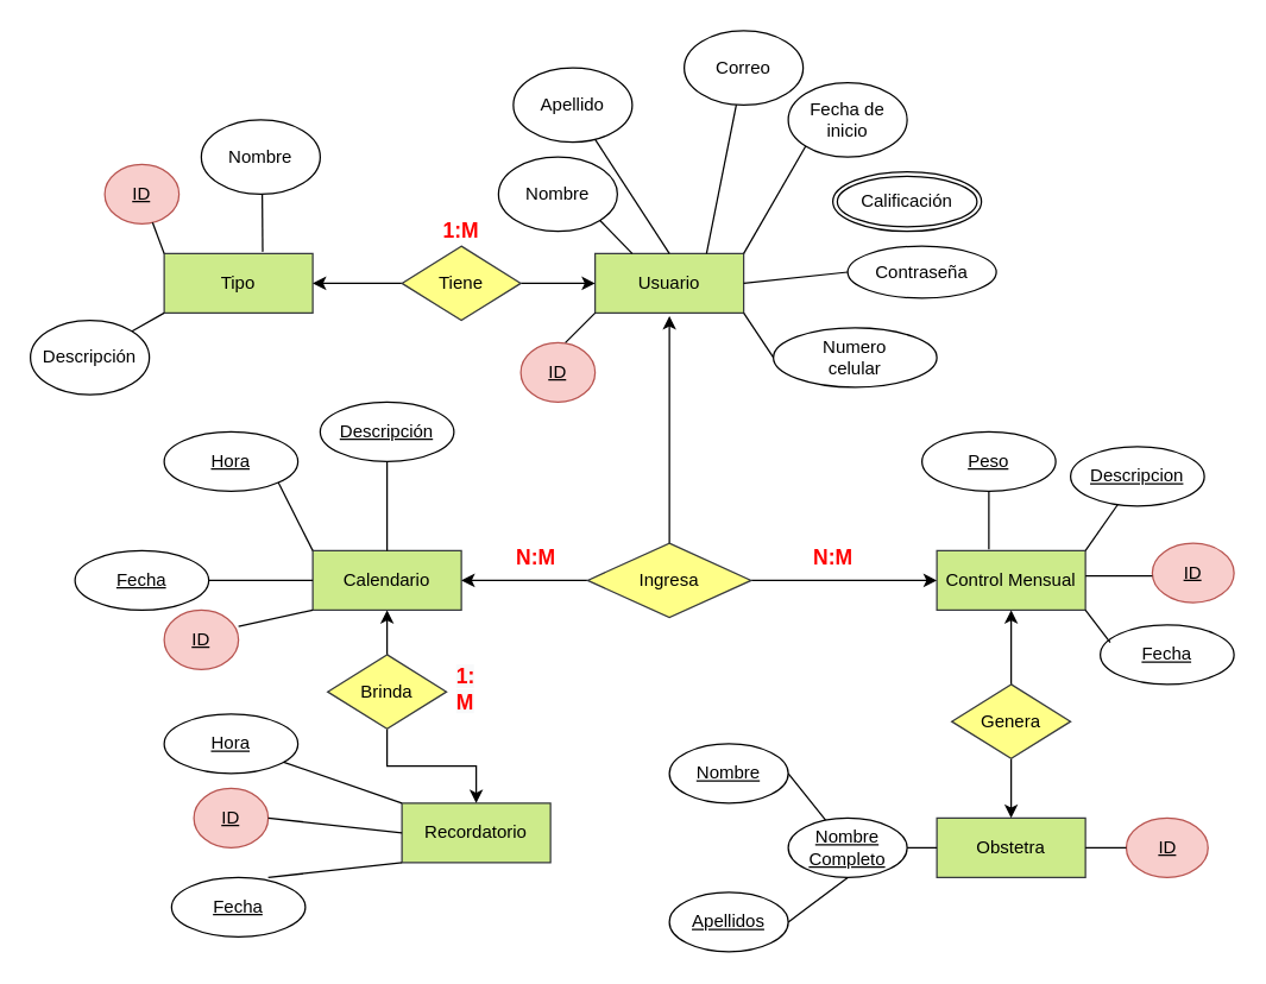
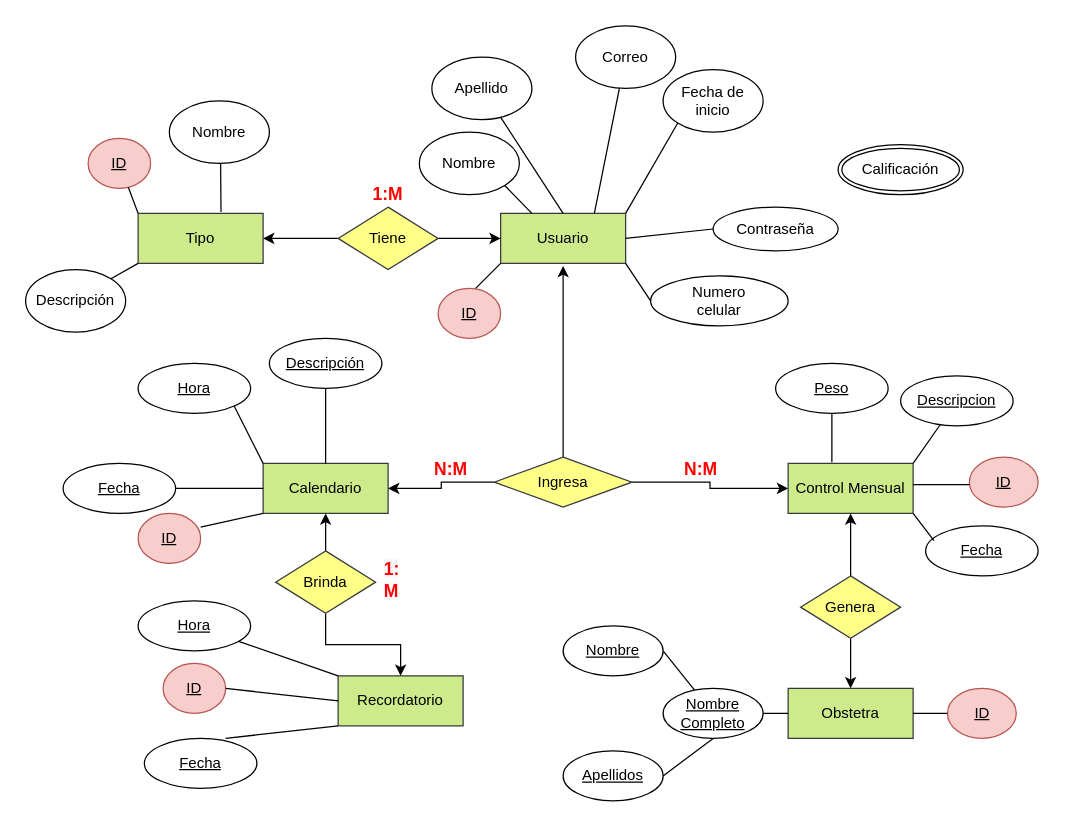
  <mxCell id="0" />
  <mxCell id="1" parent="0" />
  <mxCell id="2" value="Tipo" style="whiteSpace=wrap;html=1;align=center;fillColor=#cdeb8b;strokeColor=#36393d;" parent="1" vertex="1"><mxGeometry x="110" y="170" width="100" height="40" as="geometry" /></mxCell>
  <mxCell id="3" value="Control Mensual" style="whiteSpace=wrap;html=1;align=center;fillColor=#cdeb8b;strokeColor=#36393d;" parent="1" vertex="1"><mxGeometry x="630" y="370" width="100" height="40" as="geometry" /></mxCell>
  <mxCell id="4" value="Usuario" style="whiteSpace=wrap;html=1;align=center;fillColor=#cdeb8b;strokeColor=#36393d;" parent="1" vertex="1"><mxGeometry x="400" y="170" width="100" height="40" as="geometry" /></mxCell>
  <mxCell id="5" value="Calendario" style="whiteSpace=wrap;html=1;align=center;fillColor=#cdeb8b;strokeColor=#36393d;" parent="1" vertex="1"><mxGeometry x="210" y="370" width="100" height="40" as="geometry" /></mxCell>
  <mxCell id="6" value="Recordatorio" style="whiteSpace=wrap;html=1;align=center;fillColor=#cdeb8b;strokeColor=#36393d;" parent="1" vertex="1"><mxGeometry x="270" y="540" width="100" height="40" as="geometry" /></mxCell>
  <mxCell id="7" value="Obstetra" style="whiteSpace=wrap;html=1;align=center;fillColor=#cdeb8b;strokeColor=#36393d;" parent="1" vertex="1"><mxGeometry x="630" y="550" width="100" height="40" as="geometry" /></mxCell>
  <mxCell id="8" style="edgeStyle=orthogonalEdgeStyle;rounded=0;orthogonalLoop=1;jettySize=auto;html=1;exitX=0;exitY=0.5;exitDx=0;exitDy=0;entryX=1;entryY=0.5;entryDx=0;entryDy=0;" parent="1" source="10" target="2" edge="1"><mxGeometry relative="1" as="geometry" /></mxCell>
  <mxCell id="9" style="edgeStyle=orthogonalEdgeStyle;rounded=0;orthogonalLoop=1;jettySize=auto;html=1;entryX=0;entryY=0.5;entryDx=0;entryDy=0;" parent="1" source="10" target="4" edge="1"><mxGeometry relative="1" as="geometry" /></mxCell>
  <mxCell id="10" value="Tiene" style="shape=rhombus;perimeter=rhombusPerimeter;whiteSpace=wrap;html=1;align=center;fillColor=#ffff88;strokeColor=#36393d;" parent="1" vertex="1"><mxGeometry x="270" y="165" width="80" height="50" as="geometry" /></mxCell>
  <mxCell id="11" style="edgeStyle=orthogonalEdgeStyle;rounded=0;orthogonalLoop=1;jettySize=auto;html=1;entryX=0.5;entryY=1;entryDx=0;entryDy=0;" parent="1" source="13" target="3" edge="1"><mxGeometry relative="1" as="geometry" /></mxCell>
  <mxCell id="12" style="edgeStyle=orthogonalEdgeStyle;rounded=0;orthogonalLoop=1;jettySize=auto;html=1;entryX=0.5;entryY=0;entryDx=0;entryDy=0;" parent="1" source="13" target="7" edge="1"><mxGeometry relative="1" as="geometry" /></mxCell>
  <mxCell id="13" value="Genera" style="shape=rhombus;perimeter=rhombusPerimeter;whiteSpace=wrap;html=1;align=center;fillColor=#ffff88;strokeColor=#36393d;" parent="1" vertex="1"><mxGeometry x="640" y="460" width="80" height="50" as="geometry" /></mxCell>
  <mxCell id="14" style="edgeStyle=orthogonalEdgeStyle;rounded=0;orthogonalLoop=1;jettySize=auto;html=1;entryX=0.5;entryY=1;entryDx=0;entryDy=0;" parent="1" source="16" target="5" edge="1"><mxGeometry relative="1" as="geometry" /></mxCell>
  <mxCell id="15" style="edgeStyle=orthogonalEdgeStyle;rounded=0;orthogonalLoop=1;jettySize=auto;html=1;" parent="1" source="16" target="6" edge="1"><mxGeometry relative="1" as="geometry" /></mxCell>
  <mxCell id="16" value="Brinda" style="shape=rhombus;perimeter=rhombusPerimeter;whiteSpace=wrap;html=1;align=center;fillColor=#ffff88;strokeColor=#36393d;" parent="1" vertex="1"><mxGeometry x="220" y="440" width="80" height="50" as="geometry" /></mxCell>
  <mxCell id="17" style="edgeStyle=orthogonalEdgeStyle;rounded=0;orthogonalLoop=1;jettySize=auto;html=1;" parent="1" source="20" edge="1"><mxGeometry relative="1" as="geometry"><mxPoint x="450" y="212" as="targetPoint" /><Array as="points"><mxPoint x="450" y="212" /></Array></mxGeometry></mxCell>
  <mxCell id="18" style="edgeStyle=orthogonalEdgeStyle;rounded=0;orthogonalLoop=1;jettySize=auto;html=1;entryX=1;entryY=0.5;entryDx=0;entryDy=0;" parent="1" source="20" target="5" edge="1"><mxGeometry relative="1" as="geometry" /></mxCell>
  <mxCell id="19" style="edgeStyle=orthogonalEdgeStyle;rounded=0;orthogonalLoop=1;jettySize=auto;html=1;entryX=0;entryY=0.5;entryDx=0;entryDy=0;" parent="1" source="20" target="3" edge="1"><mxGeometry relative="1" as="geometry" /></mxCell>
- <mxCell id="20" value="Ingresa" style="shape=rhombus;perimeter=rhombusPerimeter;whiteSpace=wrap;html=1;align=center;fillColor=#ffff88;strokeColor=#36393d;" parent="1" vertex="1"><mxGeometry x="395" y="365" width="110" height="50" as="geometry" /></mxCell>
+ <mxCell id="20" value="Ingresa" style="shape=rhombus;perimeter=rhombusPerimeter;whiteSpace=wrap;html=1;align=center;fillColor=#ffff88;strokeColor=#36393d;" parent="1" vertex="1"><mxGeometry x="395" y="365" width="110" height="40" as="geometry" /></mxCell>
  <mxCell id="21" value="ID" style="ellipse;whiteSpace=wrap;html=1;align=center;fontStyle=4;fillColor=#f8cecc;strokeColor=#b85450;" parent="1" vertex="1"><mxGeometry x="70" y="110" width="50" height="40" as="geometry" /></mxCell>
  <mxCell id="22" value="ID" style="ellipse;whiteSpace=wrap;html=1;align=center;fontStyle=4;fillColor=#f8cecc;strokeColor=#b85450;" parent="1" vertex="1"><mxGeometry x="110" y="410" width="50" height="40" as="geometry" /></mxCell>
  <mxCell id="23" value="ID" style="ellipse;whiteSpace=wrap;html=1;align=center;fontStyle=4;fillColor=#f8cecc;strokeColor=#b85450;" parent="1" vertex="1"><mxGeometry x="130" y="530" width="50" height="40" as="geometry" /></mxCell>
  <mxCell id="24" value="ID" style="ellipse;whiteSpace=wrap;html=1;align=center;fontStyle=4;fillColor=#f8cecc;strokeColor=#b85450;" parent="1" vertex="1"><mxGeometry x="757.5" y="550" width="55" height="40" as="geometry" /></mxCell>
  <mxCell id="25" value="ID" style="ellipse;whiteSpace=wrap;html=1;align=center;fontStyle=4;fillColor=#f8cecc;strokeColor=#b85450;" parent="1" vertex="1"><mxGeometry x="350" y="230" width="50" height="40" as="geometry" /></mxCell>
  <mxCell id="26" value="Contraseña" style="ellipse;whiteSpace=wrap;html=1;align=center;" parent="1" vertex="1"><mxGeometry x="570" y="165" width="100" height="35" as="geometry" /></mxCell>
  <mxCell id="27" value="Nombre" style="ellipse;whiteSpace=wrap;html=1;align=center;" parent="1" vertex="1"><mxGeometry x="135" y="80" width="80" height="50" as="geometry" /></mxCell>
  <mxCell id="28" value="Nombre" style="ellipse;whiteSpace=wrap;html=1;align=center;" parent="1" vertex="1"><mxGeometry x="335" y="105" width="80" height="50" as="geometry" /></mxCell>
  <mxCell id="29" value="Apellido" style="ellipse;whiteSpace=wrap;html=1;align=center;" parent="1" vertex="1"><mxGeometry x="345" y="45" width="80" height="50" as="geometry" /></mxCell>
  <mxCell id="30" value="Correo" style="ellipse;whiteSpace=wrap;html=1;align=center;" parent="1" vertex="1"><mxGeometry x="460" y="20" width="80" height="50" as="geometry" /></mxCell>
  <mxCell id="31" value="Fecha de inicio" style="ellipse;whiteSpace=wrap;html=1;align=center;" parent="1" vertex="1"><mxGeometry x="530" y="55" width="80" height="50" as="geometry" /></mxCell>
  <mxCell id="32" value="ID" style="ellipse;whiteSpace=wrap;html=1;align=center;fontStyle=4;fillColor=#f8cecc;strokeColor=#b85450;" parent="1" vertex="1"><mxGeometry x="775" y="365" width="55" height="40" as="geometry" /></mxCell>
  <mxCell id="33" value="Nombre&lt;br&gt;Completo" style="ellipse;whiteSpace=wrap;html=1;align=center;fontStyle=4;" parent="1" vertex="1"><mxGeometry x="530" y="550" width="80" height="40" as="geometry" /></mxCell>
  <mxCell id="34" value="Apellidos" style="ellipse;whiteSpace=wrap;html=1;align=center;fontStyle=4;" parent="1" vertex="1"><mxGeometry x="450" y="600" width="80" height="40" as="geometry" /></mxCell>
  <mxCell id="35" value="Nombre" style="ellipse;whiteSpace=wrap;html=1;align=center;fontStyle=4;" parent="1" vertex="1"><mxGeometry x="450" y="500" width="80" height="40" as="geometry" /></mxCell>
  <mxCell id="36" value="Hora" style="ellipse;whiteSpace=wrap;html=1;align=center;fontStyle=4;" parent="1" vertex="1"><mxGeometry x="110" y="290" width="90" height="40" as="geometry" /></mxCell>
  <mxCell id="37" value="Fecha" style="ellipse;whiteSpace=wrap;html=1;align=center;fontStyle=4;" parent="1" vertex="1"><mxGeometry y="370" width="90" height="40" as="geometry" x="50" /></mxCell>
  <mxCell id="38" value="Peso&lt;span style=&quot;color: rgba(0 , 0 , 0 , 0) ; font-family: monospace ; font-size: 0px&quot;&gt;%3CmxGraphModel%3E%3Croot%3E%3CmxCell%20id%3D%220%22%2F%3E%3CmxCell%20id%3D%221%22%20parent%3D%220%22%2F%3E%3CmxCell%20id%3D%222%22%20value%3D%22Fecha%22%20style%3D%22ellipse%3BwhiteSpace%3Dwrap%3Bhtml%3D1%3Balign%3Dcenter%3BfontStyle%3D4%3B%22%20vertex%3D%221%22%20parent%3D%221%22%3E%3CmxGeometry%20x%3D%2240%22%20y%3D%22260%22%20width%3D%2290%22%20height%3D%2240%22%20as%3D%22geometry%22%2F%3E%3C%2FmxCell%3E%3C%2Froot%3E%3C%2FmxGraphModel%3E&lt;/span&gt;" style="ellipse;whiteSpace=wrap;html=1;align=center;fontStyle=4;" parent="1" vertex="1"><mxGeometry x="620" y="290" width="90" height="40" as="geometry" /></mxCell>
  <mxCell id="39" value="Fecha" style="ellipse;whiteSpace=wrap;html=1;align=center;fontStyle=4;" parent="1" vertex="1"><mxGeometry x="115" y="590" width="90" height="40" as="geometry" /></mxCell>
  <mxCell id="40" value="Hora" style="ellipse;whiteSpace=wrap;html=1;align=center;fontStyle=4;" parent="1" vertex="1"><mxGeometry x="110" y="480" width="90" height="40" as="geometry" /></mxCell>
  <mxCell id="41" value="Descripcion" style="ellipse;whiteSpace=wrap;html=1;align=center;fontStyle=4;" parent="1" vertex="1"><mxGeometry x="720" y="300" width="90" height="40" as="geometry" /></mxCell>
  <mxCell id="42" value="Fecha" style="ellipse;whiteSpace=wrap;html=1;align=center;fontStyle=4;" parent="1" vertex="1"><mxGeometry x="740" y="420" width="90" height="40" as="geometry" /></mxCell>
  <mxCell id="43" value="Descripción" style="ellipse;whiteSpace=wrap;html=1;align=center;fontStyle=4;" parent="1" vertex="1"><mxGeometry x="215" y="270" width="90" height="40" as="geometry" /></mxCell>
  <mxCell id="44" value="" style="endArrow=none;html=1;rounded=0;exitX=0;exitY=0;exitDx=0;exitDy=0;" parent="1" source="6" target="40" edge="1"><mxGeometry relative="1" as="geometry"><mxPoint x="350" y="500" as="sourcePoint" /><mxPoint x="510" y="500" as="targetPoint" /></mxGeometry></mxCell>
  <mxCell id="45" value="" style="endArrow=none;html=1;rounded=0;entryX=1;entryY=0.5;entryDx=0;entryDy=0;" parent="1" source="33" target="35" edge="1"><mxGeometry relative="1" as="geometry"><mxPoint x="220" y="540" as="sourcePoint" /><mxPoint x="193.425" y="525.505" as="targetPoint" /></mxGeometry></mxCell>
  <mxCell id="46" value="" style="endArrow=none;html=1;rounded=0;exitX=0;exitY=0.5;exitDx=0;exitDy=0;entryX=1;entryY=0.5;entryDx=0;entryDy=0;" parent="1" source="6" target="23" edge="1"><mxGeometry relative="1" as="geometry"><mxPoint x="230" y="550" as="sourcePoint" /><mxPoint x="203.425" y="535.505" as="targetPoint" /></mxGeometry></mxCell>
  <mxCell id="47" value="" style="endArrow=none;html=1;rounded=0;exitX=0;exitY=0.5;exitDx=0;exitDy=0;entryX=1;entryY=0.5;entryDx=0;entryDy=0;" parent="1" source="7" target="33" edge="1"><mxGeometry relative="1" as="geometry"><mxPoint x="240" y="560" as="sourcePoint" /><mxPoint x="610" y="546" as="targetPoint" /></mxGeometry></mxCell>
  <mxCell id="48" value="" style="endArrow=none;html=1;rounded=0;exitX=0.5;exitY=1;exitDx=0;exitDy=0;entryX=1;entryY=0.5;entryDx=0;entryDy=0;" parent="1" source="33" target="34" edge="1"><mxGeometry relative="1" as="geometry"><mxPoint x="250" y="570" as="sourcePoint" /><mxPoint x="223.425" y="555.505" as="targetPoint" /></mxGeometry></mxCell>
  <mxCell id="49" value="" style="endArrow=none;html=1;rounded=0;exitX=0;exitY=1;exitDx=0;exitDy=0;entryX=0.722;entryY=0;entryDx=0;entryDy=0;entryPerimeter=0;" parent="1" source="6" target="39" edge="1"><mxGeometry relative="1" as="geometry"><mxPoint x="260" y="580" as="sourcePoint" /><mxPoint x="233.425" y="565.505" as="targetPoint" /></mxGeometry></mxCell>
  <mxCell id="50" value="" style="endArrow=none;html=1;rounded=0;" parent="1" edge="1"><mxGeometry relative="1" as="geometry"><mxPoint x="730" y="387" as="sourcePoint" /><mxPoint x="775" y="387" as="targetPoint" /></mxGeometry></mxCell>
  <mxCell id="51" value="" style="endArrow=none;html=1;rounded=0;exitX=0;exitY=0.5;exitDx=0;exitDy=0;entryX=1;entryY=0.5;entryDx=0;entryDy=0;" parent="1" edge="1" target="7" source="24"><mxGeometry relative="1" as="geometry"><mxPoint x="760" y="540" as="sourcePoint" /><mxPoint x="730" y="550" as="targetPoint" /></mxGeometry></mxCell>
  <mxCell id="52" value="" style="endArrow=none;html=1;rounded=0;exitX=1;exitY=0;exitDx=0;exitDy=0;" parent="1" source="3" target="41" edge="1"><mxGeometry relative="1" as="geometry"><mxPoint x="740" y="397" as="sourcePoint" /><mxPoint x="785" y="397" as="targetPoint" /></mxGeometry></mxCell>
  <mxCell id="53" value="" style="endArrow=none;html=1;rounded=0;entryX=0.5;entryY=1;entryDx=0;entryDy=0;" parent="1" target="38" edge="1"><mxGeometry relative="1" as="geometry"><mxPoint x="665" y="369" as="sourcePoint" /><mxPoint x="795" y="407" as="targetPoint" /></mxGeometry></mxCell>
  <mxCell id="54" value="" style="endArrow=none;html=1;rounded=0;exitX=1;exitY=1;exitDx=0;exitDy=0;entryX=0.074;entryY=0.294;entryDx=0;entryDy=0;entryPerimeter=0;" parent="1" source="3" target="42" edge="1"><mxGeometry relative="1" as="geometry"><mxPoint x="760" y="417" as="sourcePoint" /><mxPoint x="805" y="417" as="targetPoint" /></mxGeometry></mxCell>
  <mxCell id="55" value="" style="endArrow=none;html=1;rounded=0;exitX=0;exitY=0;exitDx=0;exitDy=0;entryX=1;entryY=1;entryDx=0;entryDy=0;" parent="1" source="5" target="36" edge="1"><mxGeometry relative="1" as="geometry"><mxPoint x="220" y="540" as="sourcePoint" /><mxPoint x="193.425" y="525.505" as="targetPoint" /></mxGeometry></mxCell>
  <mxCell id="56" value="" style="endArrow=none;html=1;rounded=0;exitX=0;exitY=0.5;exitDx=0;exitDy=0;entryX=1;entryY=0.5;entryDx=0;entryDy=0;" parent="1" source="5" target="37" edge="1"><mxGeometry relative="1" as="geometry"><mxPoint x="230" y="550" as="sourcePoint" /><mxPoint x="203.425" y="535.505" as="targetPoint" /></mxGeometry></mxCell>
  <mxCell id="57" value="" style="endArrow=none;html=1;rounded=0;entryX=0.5;entryY=1;entryDx=0;entryDy=0;" parent="1" target="43" edge="1"><mxGeometry relative="1" as="geometry"><mxPoint x="260" y="370" as="sourcePoint" /><mxPoint x="213.425" y="545.505" as="targetPoint" /></mxGeometry></mxCell>
  <mxCell id="58" value="" style="endArrow=none;html=1;rounded=0;exitX=0;exitY=1;exitDx=0;exitDy=0;" parent="1" source="5" edge="1"><mxGeometry relative="1" as="geometry"><mxPoint x="220" y="400" as="sourcePoint" /><mxPoint x="160" y="421" as="targetPoint" /></mxGeometry></mxCell>
  <mxCell id="59" value="" style="endArrow=none;html=1;rounded=0;entryX=0.75;entryY=0;entryDx=0;entryDy=0;" parent="1" source="30" target="4" edge="1"><mxGeometry relative="1" as="geometry"><mxPoint x="675" y="379" as="sourcePoint" /><mxPoint x="675" y="340" as="targetPoint" /></mxGeometry></mxCell>
  <mxCell id="60" value="" style="endArrow=none;html=1;rounded=0;entryX=1;entryY=0;entryDx=0;entryDy=0;exitX=0;exitY=1;exitDx=0;exitDy=0;" parent="1" source="31" target="4" edge="1"><mxGeometry relative="1" as="geometry"><mxPoint x="685" y="389" as="sourcePoint" /><mxPoint x="685" y="350" as="targetPoint" /></mxGeometry></mxCell>
  <mxCell id="61" value="" style="endArrow=none;html=1;rounded=0;entryX=0;entryY=0;entryDx=0;entryDy=0;" parent="1" source="21" target="2" edge="1"><mxGeometry relative="1" as="geometry"><mxPoint x="110" y="150" as="sourcePoint" /><mxPoint x="485" y="180" as="targetPoint" /></mxGeometry></mxCell>
  <mxCell id="62" value="" style="endArrow=none;html=1;rounded=0;entryX=0.663;entryY=-0.03;entryDx=0;entryDy=0;entryPerimeter=0;" parent="1" target="2" edge="1"><mxGeometry relative="1" as="geometry"><mxPoint x="176" y="130" as="sourcePoint" /><mxPoint x="495" y="190" as="targetPoint" /></mxGeometry></mxCell>
  <mxCell id="63" value="" style="endArrow=none;html=1;rounded=0;entryX=0.25;entryY=0;entryDx=0;entryDy=0;exitX=1;exitY=1;exitDx=0;exitDy=0;" parent="1" source="28" target="4" edge="1"><mxGeometry relative="1" as="geometry"><mxPoint x="531.024" y="129.362" as="sourcePoint" /><mxPoint x="505" y="200" as="targetPoint" /></mxGeometry></mxCell>
  <mxCell id="64" value="" style="endArrow=none;html=1;rounded=0;entryX=0.5;entryY=0;entryDx=0;entryDy=0;" parent="1" source="29" target="4" edge="1"><mxGeometry relative="1" as="geometry"><mxPoint x="541.024" y="139.362" as="sourcePoint" /><mxPoint x="515" y="210" as="targetPoint" /></mxGeometry></mxCell>
  <mxCell id="65" value="" style="endArrow=none;html=1;rounded=0;exitX=0;exitY=0.5;exitDx=0;exitDy=0;entryX=1;entryY=0.5;entryDx=0;entryDy=0;" parent="1" source="26" edge="1" target="4"><mxGeometry relative="1" as="geometry"><mxPoint x="521.716" y="157.678" as="sourcePoint" /><mxPoint x="500" y="210" as="targetPoint" /></mxGeometry></mxCell>
  <mxCell id="66" value="" style="endArrow=none;html=1;rounded=0;entryX=0;entryY=1;entryDx=0;entryDy=0;" parent="1" target="4" edge="1"><mxGeometry relative="1" as="geometry"><mxPoint x="380" y="230" as="sourcePoint" /><mxPoint x="510" y="210" as="targetPoint" /></mxGeometry></mxCell>
  <mxCell id="67" value="Descripción" style="ellipse;whiteSpace=wrap;html=1;align=center;" parent="1" vertex="1"><mxGeometry x="20" y="215" width="80" height="50" as="geometry" /></mxCell>
  <mxCell id="68" value="" style="endArrow=none;html=1;rounded=0;entryX=0;entryY=1;entryDx=0;entryDy=0;exitX=1;exitY=0;exitDx=0;exitDy=0;" parent="1" source="67" target="2" edge="1"><mxGeometry relative="1" as="geometry"><mxPoint x="111.793" y="159.247" as="sourcePoint" /><mxPoint x="120" y="180" as="targetPoint" /></mxGeometry></mxCell>
- <mxCell id="69" value="Calificación" style="ellipse;shape=doubleEllipse;margin=3;whiteSpace=wrap;html=1;align=center;" parent="1" vertex="1"><mxGeometry x="560" y="115" width="100" height="40" as="geometry" /></mxCell>
+ <mxCell id="69" value="Calificación" style="ellipse;shape=doubleEllipse;margin=3;whiteSpace=wrap;html=1;align=center;" parent="1" vertex="1"><mxGeometry x="670" y="115" width="100" height="40" as="geometry" /></mxCell>
  <mxCell id="70" value="Numero&lt;br&gt;celular" style="ellipse;whiteSpace=wrap;html=1;align=center;" vertex="1" parent="1"><mxGeometry x="520" y="220" width="110" height="40" as="geometry" /></mxCell>
  <mxCell id="71" value="" style="endArrow=none;html=1;rounded=0;exitX=0;exitY=0.5;exitDx=0;exitDy=0;entryX=1;entryY=1;entryDx=0;entryDy=0;" edge="1" parent="1" source="70" target="4"><mxGeometry relative="1" as="geometry"><mxPoint x="580" y="192.5" as="sourcePoint" /><mxPoint x="510" y="200" as="targetPoint" /></mxGeometry></mxCell>
  <mxCell id="72" value="&lt;font style=&quot;font-size: 14px&quot; color=&quot;#ff0000&quot;&gt;&lt;b&gt;1:M&lt;/b&gt;&lt;/font&gt;" style="text;html=1;strokeColor=none;fillColor=none;align=center;verticalAlign=middle;whiteSpace=wrap;rounded=0;" vertex="1" parent="1"><mxGeometry x="290" y="145" width="40" height="20" as="geometry" /></mxCell>
  <mxCell id="73" value="&lt;font style=&quot;font-size: 14px&quot; color=&quot;#ff0000&quot;&gt;&lt;b&gt;N:M&lt;/b&gt;&lt;/font&gt;" style="text;html=1;align=center;verticalAlign=middle;resizable=0;points=[];autosize=1;" vertex="1" parent="1"><mxGeometry x="340" y="365" width="40" height="20" as="geometry" /></mxCell>
  <mxCell id="74" value="&lt;span style=&quot;color: rgb(255 , 0 , 0) ; font-size: 14px&quot;&gt;&lt;b&gt;N:M&lt;/b&gt;&lt;/span&gt;" style="text;html=1;align=center;verticalAlign=middle;resizable=0;points=[];autosize=1;" vertex="1" parent="1"><mxGeometry x="540" y="365" width="40" height="20" as="geometry" /></mxCell>
  <mxCell id="75" value="&lt;span style=&quot;color: rgb(255 , 0 , 0) ; font-family: &amp;#34;helvetica&amp;#34; ; font-size: 14px ; font-style: normal ; letter-spacing: normal ; text-align: center ; text-indent: 0px ; text-transform: none ; word-spacing: 0px ; background-color: rgb(248 , 249 , 250) ; display: inline ; float: none&quot;&gt;&lt;b&gt;1:&lt;br&gt;M&lt;/b&gt;&lt;/span&gt;" style="text;whiteSpace=wrap;html=1;" vertex="1" parent="1"><mxGeometry x="305" y="440" width="50" height="30" as="geometry" /></mxCell>
